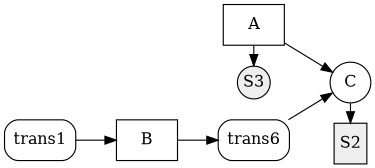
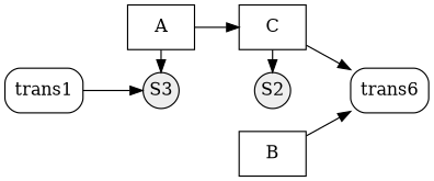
  digraph {
    rankdir=LR
    node [shape=box]
    n1 [fillcolor="#EEEEEE" fixedsize=true label=S3 shape=circle style=filled width=0.4]
    A
-   S2 [fillcolor="#EEEEEE" fixedsize=true style=filled width=0.4]
-   C [shape=circle]
+   S2 [fillcolor="#EEEEEE" fixedsize=true shape=circle style=filled width=0.4]
+   C
    B
    trans1 [style=rounded]
    n7 [label=trans6 style=rounded]
    subgraph sub_1 {
      rank=same
      n1
      A
    }
    subgraph sub_2 {
      rank=same
      S2
      C
    }
    subgraph sub_3 {
      n1
      S2
    }
    subgraph sub_4 {
      A
      C
      B
    }
    subgraph sub_5 {
      trans1
      n7
    }
    A -> n1
    A -> C
    C -> S2
    B -> n7
-   trans1 -> B
-   n7 -> C
+   trans1 -> n1
+   C -> n7
  }
